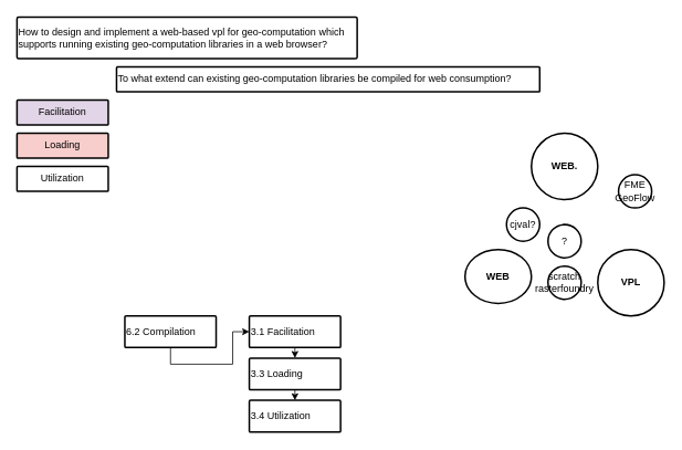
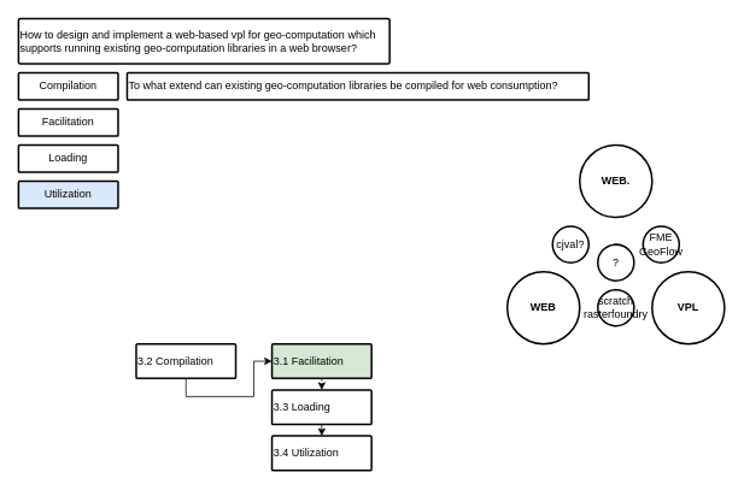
  <mxCell id="0" />
  <mxCell id="1" parent="0" />
- <mxCell id="3" value="Facilitation" style="whiteSpace=wrap;html=1;rounded=1;strokeColor=default;strokeWidth=2;arcSize=4;fillColor=#e1d5e7;" parent="1" vertex="1"><mxGeometry x="20" y="120" width="110" height="30" as="geometry" /></mxCell>
- <mxCell id="4" value="Loading" style="whiteSpace=wrap;html=1;rounded=1;strokeColor=default;strokeWidth=2;arcSize=4;fillColor=#f8cecc;" parent="1" vertex="1"><mxGeometry x="20" y="160" width="110" height="30" as="geometry" /></mxCell>
- <mxCell id="5" value="Utilization" style="whiteSpace=wrap;html=1;rounded=1;strokeColor=default;strokeWidth=2;arcSize=4;" parent="1" vertex="1"><mxGeometry x="20" y="200" width="110" height="30" as="geometry" /></mxCell>
+ <mxCell id="2" value="Compilation" style="whiteSpace=wrap;html=1;rounded=1;strokeColor=default;strokeWidth=2;arcSize=4;" parent="1" vertex="1"><mxGeometry x="20" y="80" width="110" height="30" as="geometry" /></mxCell>
+ <mxCell id="3" value="Facilitation" style="whiteSpace=wrap;html=1;rounded=1;strokeColor=default;strokeWidth=2;arcSize=4;" parent="1" vertex="1"><mxGeometry x="20" y="120" width="110" height="30" as="geometry" /></mxCell>
+ <mxCell id="4" value="Loading" style="whiteSpace=wrap;html=1;rounded=1;strokeColor=default;strokeWidth=2;arcSize=4;" parent="1" vertex="1"><mxGeometry x="20" y="160" width="110" height="30" as="geometry" /></mxCell>
+ <mxCell id="5" value="Utilization" style="whiteSpace=wrap;html=1;rounded=1;strokeColor=default;strokeWidth=2;arcSize=4;fillColor=#dae8fc;" parent="1" vertex="1"><mxGeometry x="20" y="200" width="110" height="30" as="geometry" /></mxCell>
  <mxCell id="6" value="How to design and implement a web-based vpl for geo-computation which supports running existing geo-computation libraries in a web browser?" style="whiteSpace=wrap;html=1;rounded=1;strokeColor=default;strokeWidth=2;arcSize=4;align=left;" vertex="1" parent="1"><mxGeometry x="20" y="20" width="410" height="50" as="geometry" /></mxCell>
  <mxCell id="7" value="To what extend can existing geo-computation libraries be compiled for web consumption?" style="whiteSpace=wrap;html=1;rounded=1;strokeColor=default;strokeWidth=2;arcSize=4;align=left;" vertex="1" parent="1"><mxGeometry x="140" y="80" width="510" height="30" as="geometry" /></mxCell>
  <mxCell id="8" value="" style="group" vertex="1" connectable="0" parent="1"><mxGeometry x="150" y="380" width="260" height="140" as="geometry" /></mxCell>
  <mxCell id="9" style="edgeStyle=orthogonalEdgeStyle;rounded=0;orthogonalLoop=1;jettySize=auto;html=1;exitX=0.5;exitY=1;exitDx=0;exitDy=0;entryX=0.5;entryY=0;entryDx=0;entryDy=0;" edge="1" parent="8" source="10" target="11"><mxGeometry relative="1" as="geometry" /></mxCell>
  <mxCell id="10" value="3.3 Loading" style="whiteSpace=wrap;html=1;rounded=1;strokeColor=default;strokeWidth=2;arcSize=4;align=left;" vertex="1" parent="8"><mxGeometry x="150" y="50.909" width="110" height="38.182" as="geometry" /></mxCell>
  <mxCell id="11" value="3.4 Utilization" style="whiteSpace=wrap;html=1;rounded=1;strokeColor=default;strokeWidth=2;arcSize=4;align=left;" vertex="1" parent="8"><mxGeometry x="150" y="101.818" width="110" height="38.182" as="geometry" /></mxCell>
- <mxCell id="12" style="edgeStyle=orthogonalEdgeStyle;rounded=0;orthogonalLoop=1;jettySize=auto;html=1;exitX=0.5;exitY=1;exitDx=0;exitDy=0;entryX=0.5;entryY=0;entryDx=0;entryDy=0;" edge="1" parent="8" source="13" target="10"><mxGeometry relative="1" as="geometry" /></mxCell>
- <mxCell id="13" value="3.1 Facilitation" style="whiteSpace=wrap;html=1;rounded=1;strokeColor=default;strokeWidth=2;arcSize=4;align=left;" vertex="1" parent="8"><mxGeometry x="150" width="110" height="38.182" as="geometry" /></mxCell>
+ <mxCell id="12" style="edgeStyle=orthogonalEdgeStyle;rounded=0;orthogonalLoop=1;jettySize=auto;html=1;exitX=0.5;exitY=1;exitDx=0;exitDy=0;entryX=0.5;entryY=0;entryDx=0;entryDy=0;dashed=1;" edge="1" parent="8" source="13" target="10"><mxGeometry relative="1" as="geometry" /></mxCell>
+ <mxCell id="13" value="3.1 Facilitation" style="whiteSpace=wrap;html=1;rounded=1;strokeColor=default;strokeWidth=2;arcSize=4;align=left;fillColor=#d5e8d4;" vertex="1" parent="8"><mxGeometry x="150" width="110" height="38.182" as="geometry" /></mxCell>
  <mxCell id="14" style="edgeStyle=orthogonalEdgeStyle;rounded=0;orthogonalLoop=1;jettySize=auto;html=1;exitX=0.5;exitY=1;exitDx=0;exitDy=0;" edge="1" parent="8" source="15" target="13"><mxGeometry relative="1" as="geometry" /></mxCell>
- <mxCell id="15" value="6.2 Compilation" style="whiteSpace=wrap;html=1;rounded=1;strokeColor=default;strokeWidth=2;arcSize=4;align=left;" vertex="1" parent="8"><mxGeometry width="110" height="38.182" as="geometry" /></mxCell>
- <mxCell id="16" value="&lt;b&gt;WEB&lt;/b&gt;" style="ellipse;whiteSpace=wrap;html=1;strokeWidth=2;" vertex="1" parent="1"><mxGeometry x="560" y="300" width="80" height="65" as="geometry" /></mxCell>
+ <mxCell id="15" value="3.2 Compilation" style="whiteSpace=wrap;html=1;rounded=1;strokeColor=default;strokeWidth=2;arcSize=4;align=left;" vertex="1" parent="8"><mxGeometry width="110" height="38.182" as="geometry" /></mxCell>
+ <mxCell id="16" value="&lt;b&gt;WEB&lt;/b&gt;" style="ellipse;whiteSpace=wrap;html=1;strokeWidth=2;" vertex="1" parent="1"><mxGeometry x="560" y="300" width="80" height="80" as="geometry" /></mxCell>
  <mxCell id="17" value="&lt;b&gt;VPL&lt;/b&gt;" style="ellipse;whiteSpace=wrap;html=1;strokeWidth=2;" vertex="1" parent="1"><mxGeometry x="720" y="300" width="80" height="80" as="geometry" /></mxCell>
  <mxCell id="18" value="&lt;b&gt;WEB.&lt;/b&gt;" style="ellipse;whiteSpace=wrap;html=1;strokeWidth=2;" vertex="1" parent="1"><mxGeometry x="640" y="160" width="80" height="80" as="geometry" /></mxCell>
  <mxCell id="19" value="?" style="ellipse;whiteSpace=wrap;html=1;strokeWidth=2;" vertex="1" parent="1"><mxGeometry x="660" y="270" width="40" height="40" as="geometry" /></mxCell>
- <mxCell id="20" value="FME&lt;br&gt;GeoFlow" style="ellipse;whiteSpace=wrap;html=1;strokeWidth=2;" vertex="1" parent="1"><mxGeometry x="745" y="210" width="40" height="40" as="geometry" /></mxCell>
+ <mxCell id="20" value="FME&lt;br&gt;GeoFlow" style="ellipse;whiteSpace=wrap;html=1;strokeWidth=2;" vertex="1" parent="1"><mxGeometry x="710" y="250" width="40" height="40" as="geometry" /></mxCell>
  <mxCell id="21" value="cjval?" style="ellipse;whiteSpace=wrap;html=1;strokeWidth=2;" vertex="1" parent="1"><mxGeometry x="610" y="250" width="40" height="40" as="geometry" /></mxCell>
  <mxCell id="22" value="scratch&lt;br&gt;rasterfoundry" style="ellipse;whiteSpace=wrap;html=1;strokeWidth=2;" vertex="1" parent="1"><mxGeometry x="660" y="320" width="40" height="40" as="geometry" /></mxCell>
